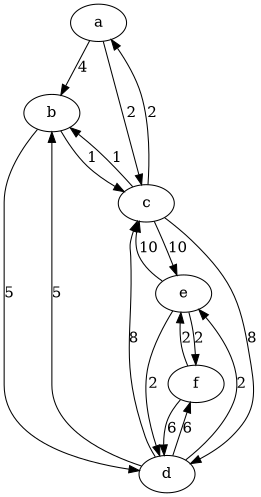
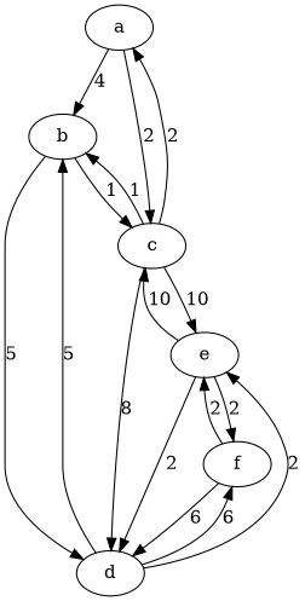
  digraph {
    fontname="DejaVu Serif"
    node [fontname="DejaVu Serif"]
    edge [fontname="DejaVu Serif" weight=2]
    a
    b
    c
    d
    e
    f
    a -> b [label=4 weight=4]
    a -> c [label=2]
    b -> c [label=1 weight=1]
    b -> d [label=5 weight=5]
    c -> a [label=2]
    c -> b [label=1 weight=1]
    c -> d [label=8 weight=8]
    c -> e [label=10 weight=10]
    d -> b [label=5 weight=5]
-   d -> c [label=8 weight=8]
    d -> e [label=2]
    d -> f [label=6 weight=6]
    e -> c [label=10 weight=10]
    e -> d [label=2]
    e -> f [label=2]
    f -> d [label=6 weight=6]
    f -> e [label=2]
  }
